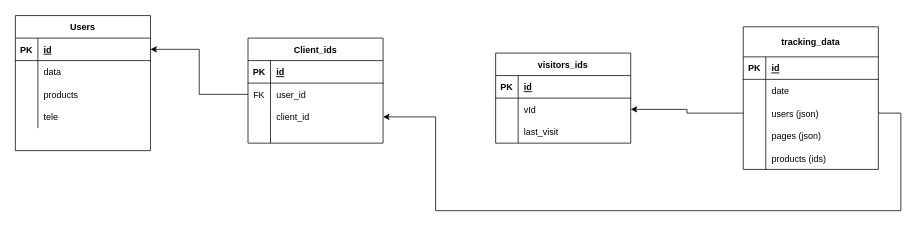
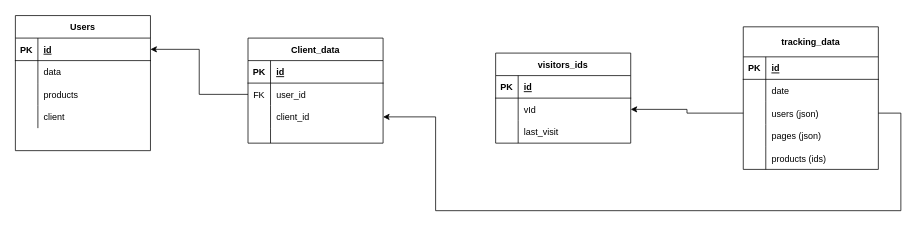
  <mxCell id="0" />
  <mxCell id="1" parent="0" />
  <mxCell id="2" value="Users" style="shape=table;startSize=30;container=1;collapsible=1;childLayout=tableLayout;fixedRows=1;rowLines=0;fontStyle=1;align=center;resizeLast=1;" vertex="1" parent="1"><mxGeometry x="20" y="20" width="180" height="180" as="geometry" /></mxCell>
  <mxCell id="3" value="" style="shape=partialRectangle;collapsible=0;dropTarget=0;pointerEvents=0;fillColor=none;top=0;left=0;bottom=1;right=0;points=[[0,0.5],[1,0.5]];portConstraint=eastwest;" vertex="1" parent="2"><mxGeometry y="30" width="180" height="30" as="geometry" /></mxCell>
  <mxCell id="4" value="PK" style="shape=partialRectangle;connectable=0;fillColor=none;top=0;left=0;bottom=0;right=0;fontStyle=1;overflow=hidden;" vertex="1" parent="3"><mxGeometry width="30" height="30" as="geometry"><mxRectangle width="30" height="30" as="alternateBounds" /></mxGeometry></mxCell>
  <mxCell id="5" value="id" style="shape=partialRectangle;connectable=0;fillColor=none;top=0;left=0;bottom=0;right=0;align=left;spacingLeft=6;fontStyle=5;overflow=hidden;" vertex="1" parent="3"><mxGeometry x="30" width="150" height="30" as="geometry"><mxRectangle width="150" height="30" as="alternateBounds" /></mxGeometry></mxCell>
  <mxCell id="6" value="" style="shape=partialRectangle;collapsible=0;dropTarget=0;pointerEvents=0;fillColor=none;top=0;left=0;bottom=0;right=0;points=[[0,0.5],[1,0.5]];portConstraint=eastwest;" vertex="1" parent="2"><mxGeometry y="60" width="180" height="30" as="geometry" /></mxCell>
  <mxCell id="7" value="" style="shape=partialRectangle;connectable=0;fillColor=none;top=0;left=0;bottom=0;right=0;editable=1;overflow=hidden;" vertex="1" parent="6"><mxGeometry width="30" height="30" as="geometry"><mxRectangle width="30" height="30" as="alternateBounds" /></mxGeometry></mxCell>
  <mxCell id="8" value="data" style="shape=partialRectangle;connectable=0;fillColor=none;top=0;left=0;bottom=0;right=0;align=left;spacingLeft=6;overflow=hidden;" vertex="1" parent="6"><mxGeometry x="30" width="150" height="30" as="geometry"><mxRectangle width="150" height="30" as="alternateBounds" /></mxGeometry></mxCell>
  <mxCell id="9" value="" style="shape=partialRectangle;collapsible=0;dropTarget=0;pointerEvents=0;fillColor=none;top=0;left=0;bottom=0;right=0;points=[[0,0.5],[1,0.5]];portConstraint=eastwest;" vertex="1" parent="2"><mxGeometry y="90" width="180" height="30" as="geometry" /></mxCell>
  <mxCell id="10" value="" style="shape=partialRectangle;connectable=0;fillColor=none;top=0;left=0;bottom=0;right=0;editable=1;overflow=hidden;" vertex="1" parent="9"><mxGeometry width="30" height="30" as="geometry"><mxRectangle width="30" height="30" as="alternateBounds" /></mxGeometry></mxCell>
  <mxCell id="11" value="products" style="shape=partialRectangle;connectable=0;fillColor=none;top=0;left=0;bottom=0;right=0;align=left;spacingLeft=6;overflow=hidden;" vertex="1" parent="9"><mxGeometry x="30" width="150" height="30" as="geometry"><mxRectangle width="150" height="30" as="alternateBounds" /></mxGeometry></mxCell>
  <mxCell id="12" value="" style="shape=partialRectangle;collapsible=0;dropTarget=0;pointerEvents=0;fillColor=none;top=0;left=0;bottom=0;right=0;points=[[0,0.5],[1,0.5]];portConstraint=eastwest;" vertex="1" parent="2"><mxGeometry y="120" width="180" height="30" as="geometry" /></mxCell>
  <mxCell id="13" value="" style="shape=partialRectangle;connectable=0;fillColor=none;top=0;left=0;bottom=0;right=0;editable=1;overflow=hidden;" vertex="1" parent="12"><mxGeometry width="30" height="30" as="geometry"><mxRectangle width="30" height="30" as="alternateBounds" /></mxGeometry></mxCell>
- <mxCell id="14" value="tele" style="shape=partialRectangle;connectable=0;fillColor=none;top=0;left=0;bottom=0;right=0;align=left;spacingLeft=6;overflow=hidden;" vertex="1" parent="12"><mxGeometry x="30" width="150" height="30" as="geometry"><mxRectangle width="150" height="30" as="alternateBounds" /></mxGeometry></mxCell>
- <mxCell id="15" value="Client_ids" style="shape=table;startSize=30;container=1;collapsible=1;childLayout=tableLayout;fixedRows=1;rowLines=0;fontStyle=1;align=center;resizeLast=1;" vertex="1" parent="1"><mxGeometry x="330" y="50" width="180" height="140" as="geometry" /></mxCell>
+ <mxCell id="14" value="client" style="shape=partialRectangle;connectable=0;fillColor=none;top=0;left=0;bottom=0;right=0;align=left;spacingLeft=6;overflow=hidden;" vertex="1" parent="12"><mxGeometry x="30" width="150" height="30" as="geometry"><mxRectangle width="150" height="30" as="alternateBounds" /></mxGeometry></mxCell>
+ <mxCell id="15" value="Client_data" style="shape=table;startSize=30;container=1;collapsible=1;childLayout=tableLayout;fixedRows=1;rowLines=0;fontStyle=1;align=center;resizeLast=1;" vertex="1" parent="1"><mxGeometry x="330" y="50" width="180" height="140" as="geometry" /></mxCell>
  <mxCell id="16" value="" style="shape=partialRectangle;collapsible=0;dropTarget=0;pointerEvents=0;fillColor=none;top=0;left=0;bottom=1;right=0;points=[[0,0.5],[1,0.5]];portConstraint=eastwest;" vertex="1" parent="15"><mxGeometry y="30" width="180" height="30" as="geometry" /></mxCell>
  <mxCell id="17" value="PK" style="shape=partialRectangle;connectable=0;fillColor=none;top=0;left=0;bottom=0;right=0;fontStyle=1;overflow=hidden;" vertex="1" parent="16"><mxGeometry width="30" height="30" as="geometry"><mxRectangle width="30" height="30" as="alternateBounds" /></mxGeometry></mxCell>
  <mxCell id="18" value="id" style="shape=partialRectangle;connectable=0;fillColor=none;top=0;left=0;bottom=0;right=0;align=left;spacingLeft=6;fontStyle=5;overflow=hidden;" vertex="1" parent="16"><mxGeometry x="30" width="150" height="30" as="geometry"><mxRectangle width="150" height="30" as="alternateBounds" /></mxGeometry></mxCell>
  <mxCell id="19" value="" style="shape=partialRectangle;collapsible=0;dropTarget=0;pointerEvents=0;fillColor=none;top=0;left=0;bottom=0;right=0;points=[[0,0.5],[1,0.5]];portConstraint=eastwest;" vertex="1" parent="15"><mxGeometry y="60" width="180" height="30" as="geometry" /></mxCell>
  <mxCell id="20" value="FK" style="shape=partialRectangle;connectable=0;fillColor=none;top=0;left=0;bottom=0;right=0;editable=1;overflow=hidden;" vertex="1" parent="19"><mxGeometry width="30" height="30" as="geometry"><mxRectangle width="30" height="30" as="alternateBounds" /></mxGeometry></mxCell>
  <mxCell id="21" value="user_id" style="shape=partialRectangle;connectable=0;fillColor=none;top=0;left=0;bottom=0;right=0;align=left;spacingLeft=6;overflow=hidden;" vertex="1" parent="19"><mxGeometry x="30" width="150" height="30" as="geometry"><mxRectangle width="150" height="30" as="alternateBounds" /></mxGeometry></mxCell>
  <mxCell id="22" value="" style="shape=partialRectangle;collapsible=0;dropTarget=0;pointerEvents=0;fillColor=none;top=0;left=0;bottom=0;right=0;points=[[0,0.5],[1,0.5]];portConstraint=eastwest;" vertex="1" parent="15"><mxGeometry y="90" width="180" height="30" as="geometry" /></mxCell>
  <mxCell id="23" value="" style="shape=partialRectangle;connectable=0;fillColor=none;top=0;left=0;bottom=0;right=0;editable=1;overflow=hidden;" vertex="1" parent="22"><mxGeometry width="30" height="30" as="geometry"><mxRectangle width="30" height="30" as="alternateBounds" /></mxGeometry></mxCell>
  <mxCell id="24" value="client_id" style="shape=partialRectangle;connectable=0;fillColor=none;top=0;left=0;bottom=0;right=0;align=left;spacingLeft=6;overflow=hidden;" vertex="1" parent="22"><mxGeometry x="30" width="150" height="30" as="geometry"><mxRectangle width="150" height="30" as="alternateBounds" /></mxGeometry></mxCell>
  <mxCell id="25" value="" style="shape=partialRectangle;collapsible=0;dropTarget=0;pointerEvents=0;fillColor=none;top=0;left=0;bottom=0;right=0;points=[[0,0.5],[1,0.5]];portConstraint=eastwest;" vertex="1" parent="15"><mxGeometry y="120" width="180" height="20" as="geometry" /></mxCell>
  <mxCell id="26" value="" style="shape=partialRectangle;connectable=0;fillColor=none;top=0;left=0;bottom=0;right=0;editable=1;overflow=hidden;" vertex="1" parent="25"><mxGeometry width="30" height="20" as="geometry"><mxRectangle width="30" height="20" as="alternateBounds" /></mxGeometry></mxCell>
  <mxCell id="27" value="" style="shape=partialRectangle;connectable=0;fillColor=none;top=0;left=0;bottom=0;right=0;align=left;spacingLeft=6;overflow=hidden;" vertex="1" parent="25"><mxGeometry x="30" width="150" height="20" as="geometry"><mxRectangle width="150" height="20" as="alternateBounds" /></mxGeometry></mxCell>
  <mxCell id="28" style="edgeStyle=orthogonalEdgeStyle;rounded=0;orthogonalLoop=1;jettySize=auto;html=1;exitX=0;exitY=0.5;exitDx=0;exitDy=0;entryX=1;entryY=0.5;entryDx=0;entryDy=0;" edge="1" parent="1" source="19" target="3"><mxGeometry relative="1" as="geometry" /></mxCell>
  <mxCell id="29" value="visitors_ids" style="shape=table;startSize=30;container=1;collapsible=1;childLayout=tableLayout;fixedRows=1;rowLines=0;fontStyle=1;align=center;resizeLast=1;" vertex="1" parent="1"><mxGeometry x="660" y="70" width="180" height="120" as="geometry" /></mxCell>
  <mxCell id="30" value="" style="shape=partialRectangle;collapsible=0;dropTarget=0;pointerEvents=0;fillColor=none;top=0;left=0;bottom=1;right=0;points=[[0,0.5],[1,0.5]];portConstraint=eastwest;" vertex="1" parent="29"><mxGeometry y="30" width="180" height="30" as="geometry" /></mxCell>
  <mxCell id="31" value="PK" style="shape=partialRectangle;connectable=0;fillColor=none;top=0;left=0;bottom=0;right=0;fontStyle=1;overflow=hidden;" vertex="1" parent="30"><mxGeometry width="30" height="30" as="geometry"><mxRectangle width="30" height="30" as="alternateBounds" /></mxGeometry></mxCell>
  <mxCell id="32" value="id" style="shape=partialRectangle;connectable=0;fillColor=none;top=0;left=0;bottom=0;right=0;align=left;spacingLeft=6;fontStyle=5;overflow=hidden;" vertex="1" parent="30"><mxGeometry x="30" width="150" height="30" as="geometry"><mxRectangle width="150" height="30" as="alternateBounds" /></mxGeometry></mxCell>
  <mxCell id="33" value="" style="shape=partialRectangle;collapsible=0;dropTarget=0;pointerEvents=0;fillColor=none;top=0;left=0;bottom=0;right=0;points=[[0,0.5],[1,0.5]];portConstraint=eastwest;" vertex="1" parent="29"><mxGeometry y="60" width="180" height="30" as="geometry" /></mxCell>
  <mxCell id="34" value="" style="shape=partialRectangle;connectable=0;fillColor=none;top=0;left=0;bottom=0;right=0;editable=1;overflow=hidden;" vertex="1" parent="33"><mxGeometry width="30" height="30" as="geometry"><mxRectangle width="30" height="30" as="alternateBounds" /></mxGeometry></mxCell>
  <mxCell id="35" value="vId" style="shape=partialRectangle;connectable=0;fillColor=none;top=0;left=0;bottom=0;right=0;align=left;spacingLeft=6;overflow=hidden;" vertex="1" parent="33"><mxGeometry x="30" width="150" height="30" as="geometry"><mxRectangle width="150" height="30" as="alternateBounds" /></mxGeometry></mxCell>
  <mxCell id="36" value="" style="shape=partialRectangle;collapsible=0;dropTarget=0;pointerEvents=0;fillColor=none;top=0;left=0;bottom=0;right=0;points=[[0,0.5],[1,0.5]];portConstraint=eastwest;" vertex="1" parent="29"><mxGeometry y="90" width="180" height="30" as="geometry" /></mxCell>
  <mxCell id="37" value="" style="shape=partialRectangle;connectable=0;fillColor=none;top=0;left=0;bottom=0;right=0;editable=1;overflow=hidden;" vertex="1" parent="36"><mxGeometry width="30" height="30" as="geometry"><mxRectangle width="30" height="30" as="alternateBounds" /></mxGeometry></mxCell>
  <mxCell id="38" value="last_visit" style="shape=partialRectangle;connectable=0;fillColor=none;top=0;left=0;bottom=0;right=0;align=left;spacingLeft=6;overflow=hidden;" vertex="1" parent="36"><mxGeometry x="30" width="150" height="30" as="geometry"><mxRectangle width="150" height="30" as="alternateBounds" /></mxGeometry></mxCell>
  <mxCell id="39" value="tracking_data" style="shape=table;startSize=40;container=1;collapsible=1;childLayout=tableLayout;fixedRows=1;rowLines=0;fontStyle=1;align=center;resizeLast=1;" vertex="1" parent="1"><mxGeometry x="990" y="35" width="180" height="190" as="geometry" /></mxCell>
  <mxCell id="40" value="" style="shape=partialRectangle;collapsible=0;dropTarget=0;pointerEvents=0;fillColor=none;top=0;left=0;bottom=1;right=0;points=[[0,0.5],[1,0.5]];portConstraint=eastwest;" vertex="1" parent="39"><mxGeometry y="40" width="180" height="30" as="geometry" /></mxCell>
  <mxCell id="41" value="PK" style="shape=partialRectangle;connectable=0;fillColor=none;top=0;left=0;bottom=0;right=0;fontStyle=1;overflow=hidden;" vertex="1" parent="40"><mxGeometry width="30" height="30" as="geometry"><mxRectangle width="30" height="30" as="alternateBounds" /></mxGeometry></mxCell>
  <mxCell id="42" value="id" style="shape=partialRectangle;connectable=0;fillColor=none;top=0;left=0;bottom=0;right=0;align=left;spacingLeft=6;fontStyle=5;overflow=hidden;" vertex="1" parent="40"><mxGeometry x="30" width="150" height="30" as="geometry"><mxRectangle width="150" height="30" as="alternateBounds" /></mxGeometry></mxCell>
  <mxCell id="43" value="" style="shape=partialRectangle;collapsible=0;dropTarget=0;pointerEvents=0;fillColor=none;top=0;left=0;bottom=0;right=0;points=[[0,0.5],[1,0.5]];portConstraint=eastwest;" vertex="1" parent="39"><mxGeometry y="70" width="180" height="30" as="geometry" /></mxCell>
  <mxCell id="44" value="" style="shape=partialRectangle;connectable=0;fillColor=none;top=0;left=0;bottom=0;right=0;editable=1;overflow=hidden;" vertex="1" parent="43"><mxGeometry width="30" height="30" as="geometry"><mxRectangle width="30" height="30" as="alternateBounds" /></mxGeometry></mxCell>
  <mxCell id="45" value="date" style="shape=partialRectangle;connectable=0;fillColor=none;top=0;left=0;bottom=0;right=0;align=left;spacingLeft=6;overflow=hidden;" vertex="1" parent="43"><mxGeometry x="30" width="150" height="30" as="geometry"><mxRectangle width="150" height="30" as="alternateBounds" /></mxGeometry></mxCell>
  <mxCell id="46" value="" style="shape=partialRectangle;collapsible=0;dropTarget=0;pointerEvents=0;fillColor=none;top=0;left=0;bottom=0;right=0;points=[[0,0.5],[1,0.5]];portConstraint=eastwest;" vertex="1" parent="39"><mxGeometry y="100" width="180" height="30" as="geometry" /></mxCell>
  <mxCell id="47" value="" style="shape=partialRectangle;connectable=0;fillColor=none;top=0;left=0;bottom=0;right=0;editable=1;overflow=hidden;" vertex="1" parent="46"><mxGeometry width="30" height="30" as="geometry"><mxRectangle width="30" height="30" as="alternateBounds" /></mxGeometry></mxCell>
  <mxCell id="48" value="users (json)" style="shape=partialRectangle;connectable=0;fillColor=none;top=0;left=0;bottom=0;right=0;align=left;spacingLeft=6;overflow=hidden;" vertex="1" parent="46"><mxGeometry x="30" width="150" height="30" as="geometry"><mxRectangle width="150" height="30" as="alternateBounds" /></mxGeometry></mxCell>
  <mxCell id="49" value="" style="shape=partialRectangle;collapsible=0;dropTarget=0;pointerEvents=0;fillColor=none;top=0;left=0;bottom=0;right=0;points=[[0,0.5],[1,0.5]];portConstraint=eastwest;" vertex="1" parent="39"><mxGeometry y="130" width="180" height="30" as="geometry" /></mxCell>
  <mxCell id="50" value="" style="shape=partialRectangle;connectable=0;fillColor=none;top=0;left=0;bottom=0;right=0;editable=1;overflow=hidden;" vertex="1" parent="49"><mxGeometry width="30" height="30" as="geometry"><mxRectangle width="30" height="30" as="alternateBounds" /></mxGeometry></mxCell>
  <mxCell id="51" value="pages (json)" style="shape=partialRectangle;connectable=0;fillColor=none;top=0;left=0;bottom=0;right=0;align=left;spacingLeft=6;overflow=hidden;" vertex="1" parent="49"><mxGeometry x="30" width="150" height="30" as="geometry"><mxRectangle width="150" height="30" as="alternateBounds" /></mxGeometry></mxCell>
  <mxCell id="52" value="" style="shape=partialRectangle;collapsible=0;dropTarget=0;pointerEvents=0;fillColor=none;top=0;left=0;bottom=0;right=0;points=[[0,0.5],[1,0.5]];portConstraint=eastwest;" vertex="1" parent="39"><mxGeometry y="160" width="180" height="30" as="geometry" /></mxCell>
  <mxCell id="53" value="" style="shape=partialRectangle;connectable=0;fillColor=none;top=0;left=0;bottom=0;right=0;fontStyle=0;overflow=hidden;" vertex="1" parent="52"><mxGeometry width="30" height="30" as="geometry"><mxRectangle width="30" height="30" as="alternateBounds" /></mxGeometry></mxCell>
  <mxCell id="54" value="products (ids)" style="shape=partialRectangle;connectable=0;fillColor=none;top=0;left=0;bottom=0;right=0;align=left;spacingLeft=6;fontStyle=0;overflow=hidden;" vertex="1" parent="52"><mxGeometry x="30" width="150" height="30" as="geometry"><mxRectangle width="150" height="30" as="alternateBounds" /></mxGeometry></mxCell>
  <mxCell id="55" style="edgeStyle=orthogonalEdgeStyle;rounded=0;orthogonalLoop=1;jettySize=auto;html=1;" edge="1" parent="1" source="46" target="33"><mxGeometry relative="1" as="geometry" /></mxCell>
  <mxCell id="56" style="edgeStyle=orthogonalEdgeStyle;rounded=0;orthogonalLoop=1;jettySize=auto;html=1;" edge="1" parent="1" source="46" target="22"><mxGeometry relative="1" as="geometry"><Array as="points"><mxPoint x="1200" y="150" /><mxPoint x="1200" y="280" /><mxPoint x="580" y="280" /><mxPoint x="580" y="155" /></Array></mxGeometry></mxCell>
